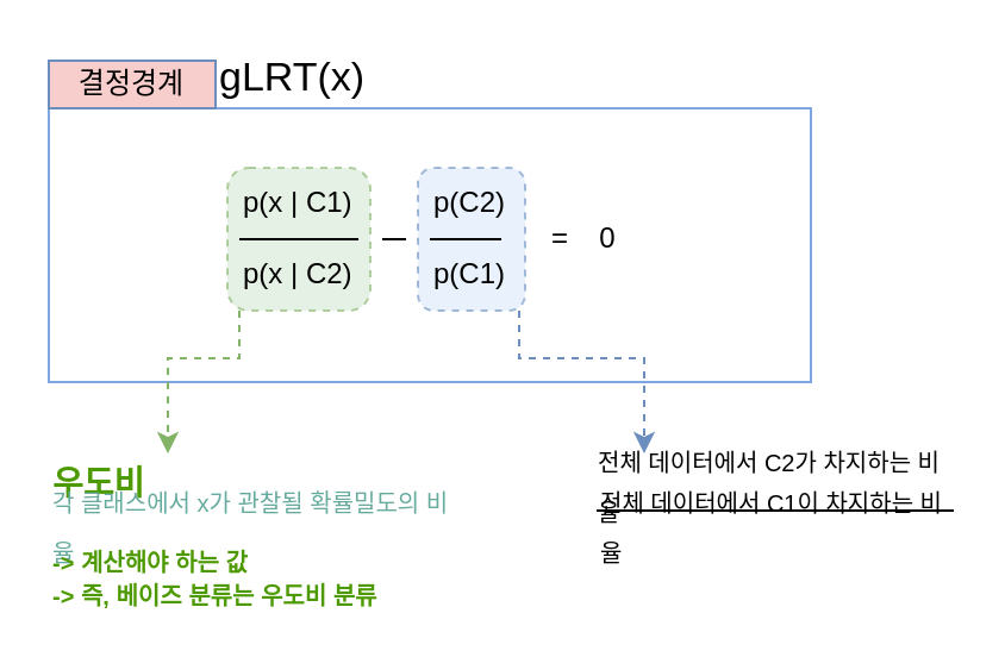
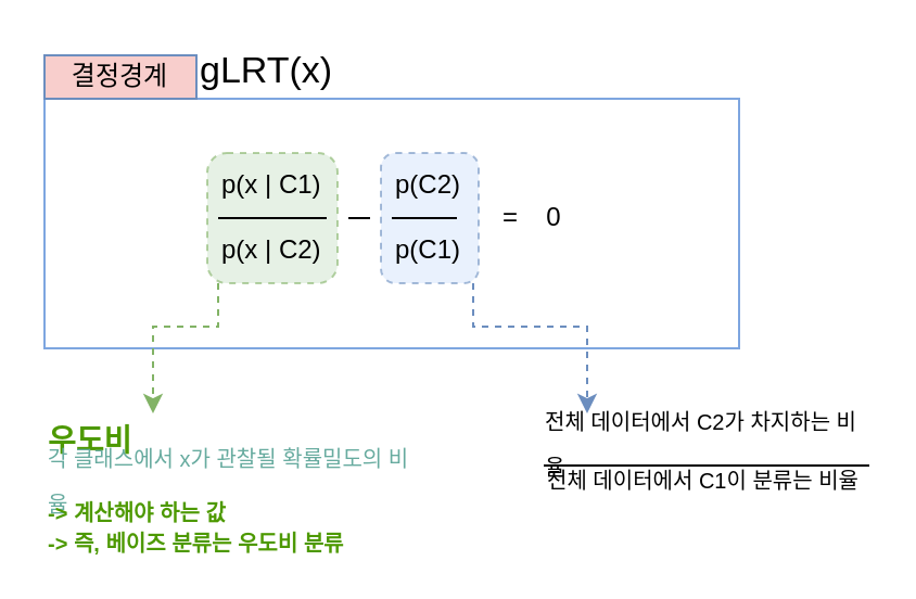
  <mxCell id="0" />
  <mxCell id="1" parent="0" />
  <mxCell id="2" value="" style="rounded=0;whiteSpace=wrap;html=1;strokeColor=#7EA6E0;" vertex="1" parent="1"><mxGeometry x="20" y="45" width="320" height="115" as="geometry" /></mxCell>
  <mxCell id="3" value="결정경계" style="rounded=0;whiteSpace=wrap;html=1;fillColor=#f8cecc;strokeColor=#6c8ebf;" vertex="1" parent="1"><mxGeometry x="20" y="25" width="70" height="20" as="geometry" /></mxCell>
  <mxCell id="4" value="=" style="text;strokeColor=none;align=center;fillColor=none;html=1;verticalAlign=middle;whiteSpace=wrap;rounded=0;" vertex="1" parent="1"><mxGeometry x="230" y="85" width="10" height="30" as="geometry" /></mxCell>
  <mxCell id="5" value="" style="rounded=1;whiteSpace=wrap;html=1;dashed=1;fillColor=#d5e8d4;strokeColor=#82b366;opacity=60;" vertex="1" parent="1"><mxGeometry x="95" y="70" width="60" height="60" as="geometry" /></mxCell>
  <mxCell id="6" value="p(x | C1)" style="text;strokeColor=none;align=left;fillColor=none;html=1;verticalAlign=middle;whiteSpace=wrap;rounded=0;fontStyle=0;fontColor=#000000;" vertex="1" parent="1"><mxGeometry x="100" y="70" width="50" height="30" as="geometry" /></mxCell>
  <mxCell id="7" style="edgeStyle=orthogonalEdgeStyle;rounded=0;orthogonalLoop=1;jettySize=auto;html=1;exitX=0;exitY=1;exitDx=0;exitDy=0;fillColor=#d5e8d4;strokeColor=#82b366;dashed=1;" edge="1" parent="1" source="8"><mxGeometry relative="1" as="geometry"><mxPoint x="70" y="190" as="targetPoint" /><Array as="points"><mxPoint x="100" y="150" /><mxPoint x="70" y="150" /></Array></mxGeometry></mxCell>
  <mxCell id="8" value="p(x | C2)" style="text;strokeColor=none;align=left;fillColor=none;html=1;verticalAlign=middle;whiteSpace=wrap;rounded=0;fontStyle=0;fontColor=#000000;" vertex="1" parent="1"><mxGeometry x="100" y="100" width="50" height="30" as="geometry" /></mxCell>
  <mxCell id="9" value="" style="endArrow=none;html=1;rounded=0;fillColor=#f8cecc;strokeColor=#000000;" edge="1" parent="1"><mxGeometry width="50" height="50" relative="1" as="geometry"><mxPoint x="100" y="100" as="sourcePoint" /><mxPoint x="150" y="100" as="targetPoint" /></mxGeometry></mxCell>
  <mxCell id="10" value="" style="endArrow=none;html=1;rounded=0;fillColor=#f8cecc;strokeColor=#000000;" edge="1" parent="1"><mxGeometry width="50" height="50" relative="1" as="geometry"><mxPoint x="170" y="100" as="sourcePoint" /><mxPoint x="170" y="100" as="targetPoint" /><Array as="points"><mxPoint x="160" y="100" /></Array></mxGeometry></mxCell>
  <mxCell id="11" value="" style="rounded=1;whiteSpace=wrap;html=1;dashed=1;fillColor=#dae8fc;strokeColor=#6c8ebf;opacity=60;" vertex="1" parent="1"><mxGeometry x="175" y="70" width="45" height="60" as="geometry" /></mxCell>
  <mxCell id="12" value="p(C2)" style="text;strokeColor=none;align=left;fillColor=none;html=1;verticalAlign=middle;whiteSpace=wrap;rounded=0;fontStyle=0;fontColor=#000000;" vertex="1" parent="1"><mxGeometry x="180" y="70" width="50" height="30" as="geometry" /></mxCell>
  <mxCell id="13" style="edgeStyle=orthogonalEdgeStyle;rounded=0;orthogonalLoop=1;jettySize=auto;html=1;exitX=0.75;exitY=1;exitDx=0;exitDy=0;fillColor=#dae8fc;strokeColor=#6c8ebf;dashed=1;" edge="1" parent="1" source="14"><mxGeometry relative="1" as="geometry"><mxPoint x="270" y="190" as="targetPoint" /><Array as="points"><mxPoint x="218" y="150" /><mxPoint x="270" y="150" /></Array></mxGeometry></mxCell>
  <mxCell id="14" value="p(C1)" style="text;strokeColor=none;align=left;fillColor=none;html=1;verticalAlign=middle;whiteSpace=wrap;rounded=0;fontStyle=0;fontColor=#000000;" vertex="1" parent="1"><mxGeometry x="180" y="100" width="50" height="30" as="geometry" /></mxCell>
  <mxCell id="15" value="" style="endArrow=none;html=1;rounded=0;fillColor=#f8cecc;strokeColor=#000000;" edge="1" parent="1"><mxGeometry width="50" height="50" relative="1" as="geometry"><mxPoint x="180" y="100" as="sourcePoint" /><mxPoint x="210" y="100" as="targetPoint" /></mxGeometry></mxCell>
  <mxCell id="16" value="gLRT(x)" style="text;strokeColor=none;align=left;fillColor=none;html=1;verticalAlign=middle;whiteSpace=wrap;rounded=0;fontSize=17;" vertex="1" parent="1"><mxGeometry x="90" y="20" width="45" height="25" as="geometry" /></mxCell>
  <mxCell id="17" value="0" style="text;strokeColor=none;align=center;fillColor=none;html=1;verticalAlign=middle;whiteSpace=wrap;rounded=0;" vertex="1" parent="1"><mxGeometry x="250" y="85" width="10" height="30" as="geometry" /></mxCell>
  <mxCell id="18" value="&lt;font style=&quot;font-size: 10px;&quot;&gt;전체 데이터에서 C2가 차지하는 비율&amp;nbsp;&lt;/font&gt;" style="text;strokeColor=none;align=left;fillColor=none;html=1;verticalAlign=middle;whiteSpace=wrap;rounded=0;fontSize=17;" vertex="1" parent="1"><mxGeometry x="249" y="197.5" width="150" height="10" as="geometry" /></mxCell>
- <mxCell id="19" value="&lt;font style=&quot;font-size: 10px;&quot;&gt;전체 데이터에서 C1이 차지하는 비율&amp;nbsp;&lt;/font&gt;" style="text;strokeColor=none;align=left;fillColor=none;html=1;verticalAlign=middle;whiteSpace=wrap;rounded=0;fontSize=17;" vertex="1" parent="1"><mxGeometry x="250" y="214" width="150" height="11" as="geometry" /></mxCell>
+ <mxCell id="19" value="&lt;font style=&quot;font-size: 10px;&quot;&gt;전체 데이터에서 C1이 분류는 비율&amp;nbsp;&lt;/font&gt;" style="text;strokeColor=none;align=left;fillColor=none;html=1;verticalAlign=middle;whiteSpace=wrap;rounded=0;fontSize=17;" vertex="1" parent="1"><mxGeometry x="250" y="214" width="150" height="11" as="geometry" /></mxCell>
  <mxCell id="20" value="" style="endArrow=none;html=1;rounded=0;fillColor=#f8cecc;strokeColor=#000000;entryX=1;entryY=0;entryDx=0;entryDy=0;exitX=0;exitY=0;exitDx=0;exitDy=0;" edge="1" parent="1" source="19" target="19"><mxGeometry width="50" height="50" relative="1" as="geometry"><mxPoint x="249" y="219" as="sourcePoint" /><mxPoint x="299" y="219" as="targetPoint" /></mxGeometry></mxCell>
  <mxCell id="21" value="&lt;font color=&quot;#4d9900&quot; size=&quot;1&quot; style=&quot;&quot;&gt;&lt;b style=&quot;font-size: 14px;&quot;&gt;우도비&lt;/b&gt;&lt;/font&gt;" style="text;strokeColor=none;align=left;fillColor=none;html=1;verticalAlign=middle;whiteSpace=wrap;rounded=0;fontSize=17;" vertex="1" parent="1"><mxGeometry x="20" y="190" width="150" height="25" as="geometry" /></mxCell>
  <mxCell id="22" value="&lt;span style=&quot;font-size: 10px;&quot;&gt;&lt;font color=&quot;#67ab9f&quot;&gt;각 클래스에서 x가 관찰될 확률밀도의 비율&lt;/font&gt;&lt;/span&gt;" style="text;strokeColor=none;align=left;fillColor=none;html=1;verticalAlign=middle;whiteSpace=wrap;rounded=0;fontSize=17;" vertex="1" parent="1"><mxGeometry x="20" y="215" width="175" height="10" as="geometry" /></mxCell>
  <mxCell id="23" value="&lt;font color=&quot;#4d9900&quot; style=&quot;font-size: 10px;&quot;&gt;&lt;b style=&quot;&quot;&gt;-&amp;gt; 계산해야 하는 값&lt;/b&gt;&lt;/font&gt;" style="text;strokeColor=none;align=left;fillColor=none;html=1;verticalAlign=middle;whiteSpace=wrap;rounded=0;fontSize=17;" vertex="1" parent="1"><mxGeometry x="20" y="230" width="150" height="10" as="geometry" /></mxCell>
  <mxCell id="24" value="&lt;font color=&quot;#4d9900&quot; style=&quot;font-size: 10px;&quot;&gt;&lt;b style=&quot;&quot;&gt;-&amp;gt; 즉, 베이즈 분류는 우도비 분류&lt;/b&gt;&lt;/font&gt;" style="text;strokeColor=none;align=left;fillColor=none;html=1;verticalAlign=middle;whiteSpace=wrap;rounded=0;fontSize=17;" vertex="1" parent="1"><mxGeometry x="20" y="244" width="150" height="10" as="geometry" /></mxCell>
